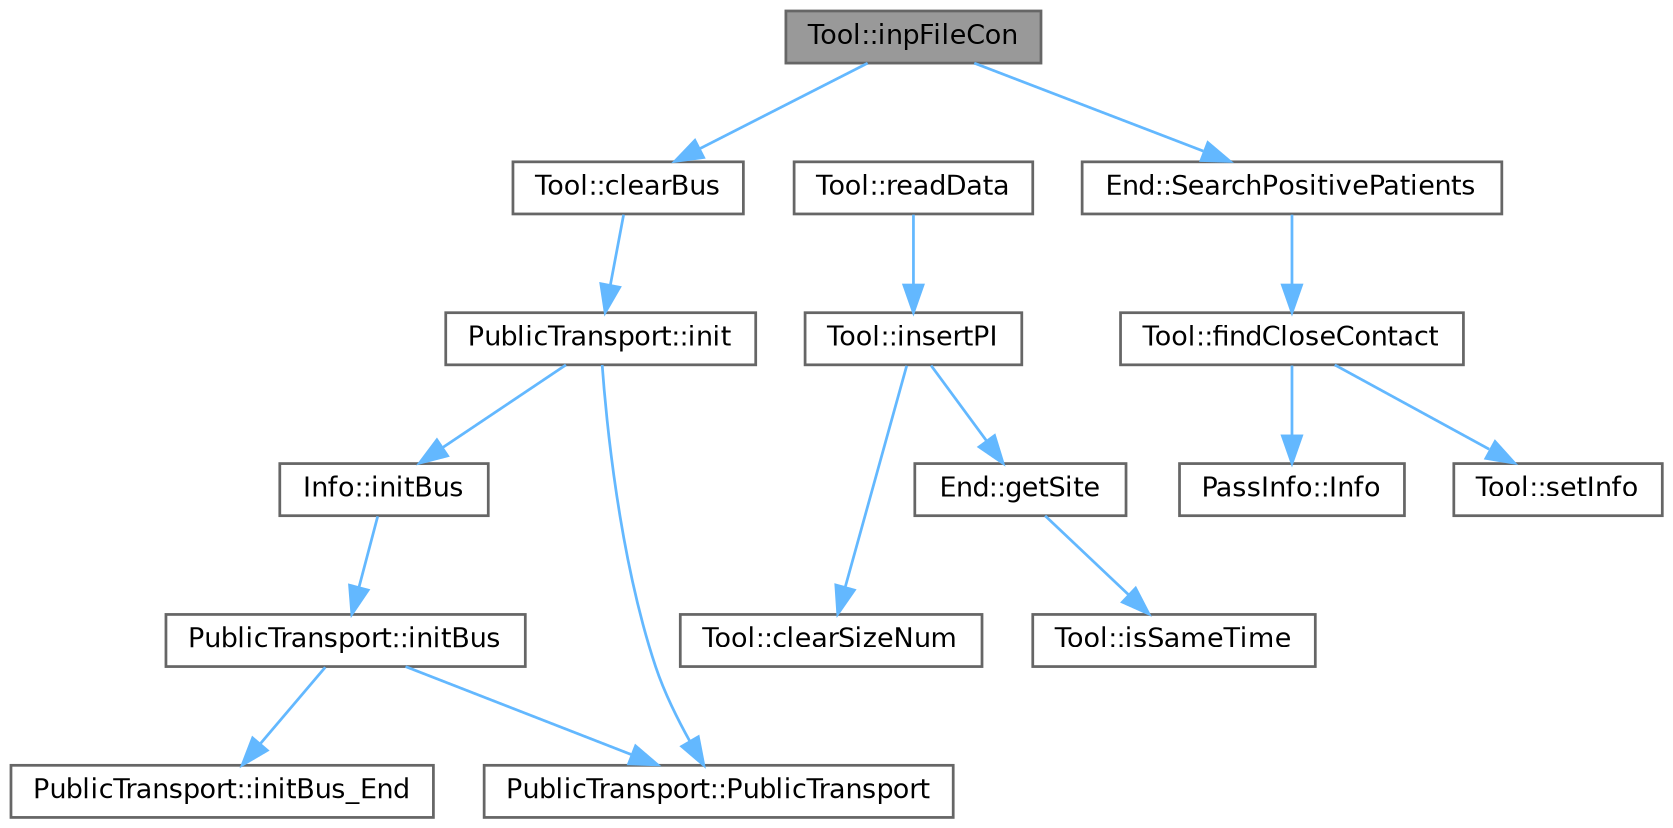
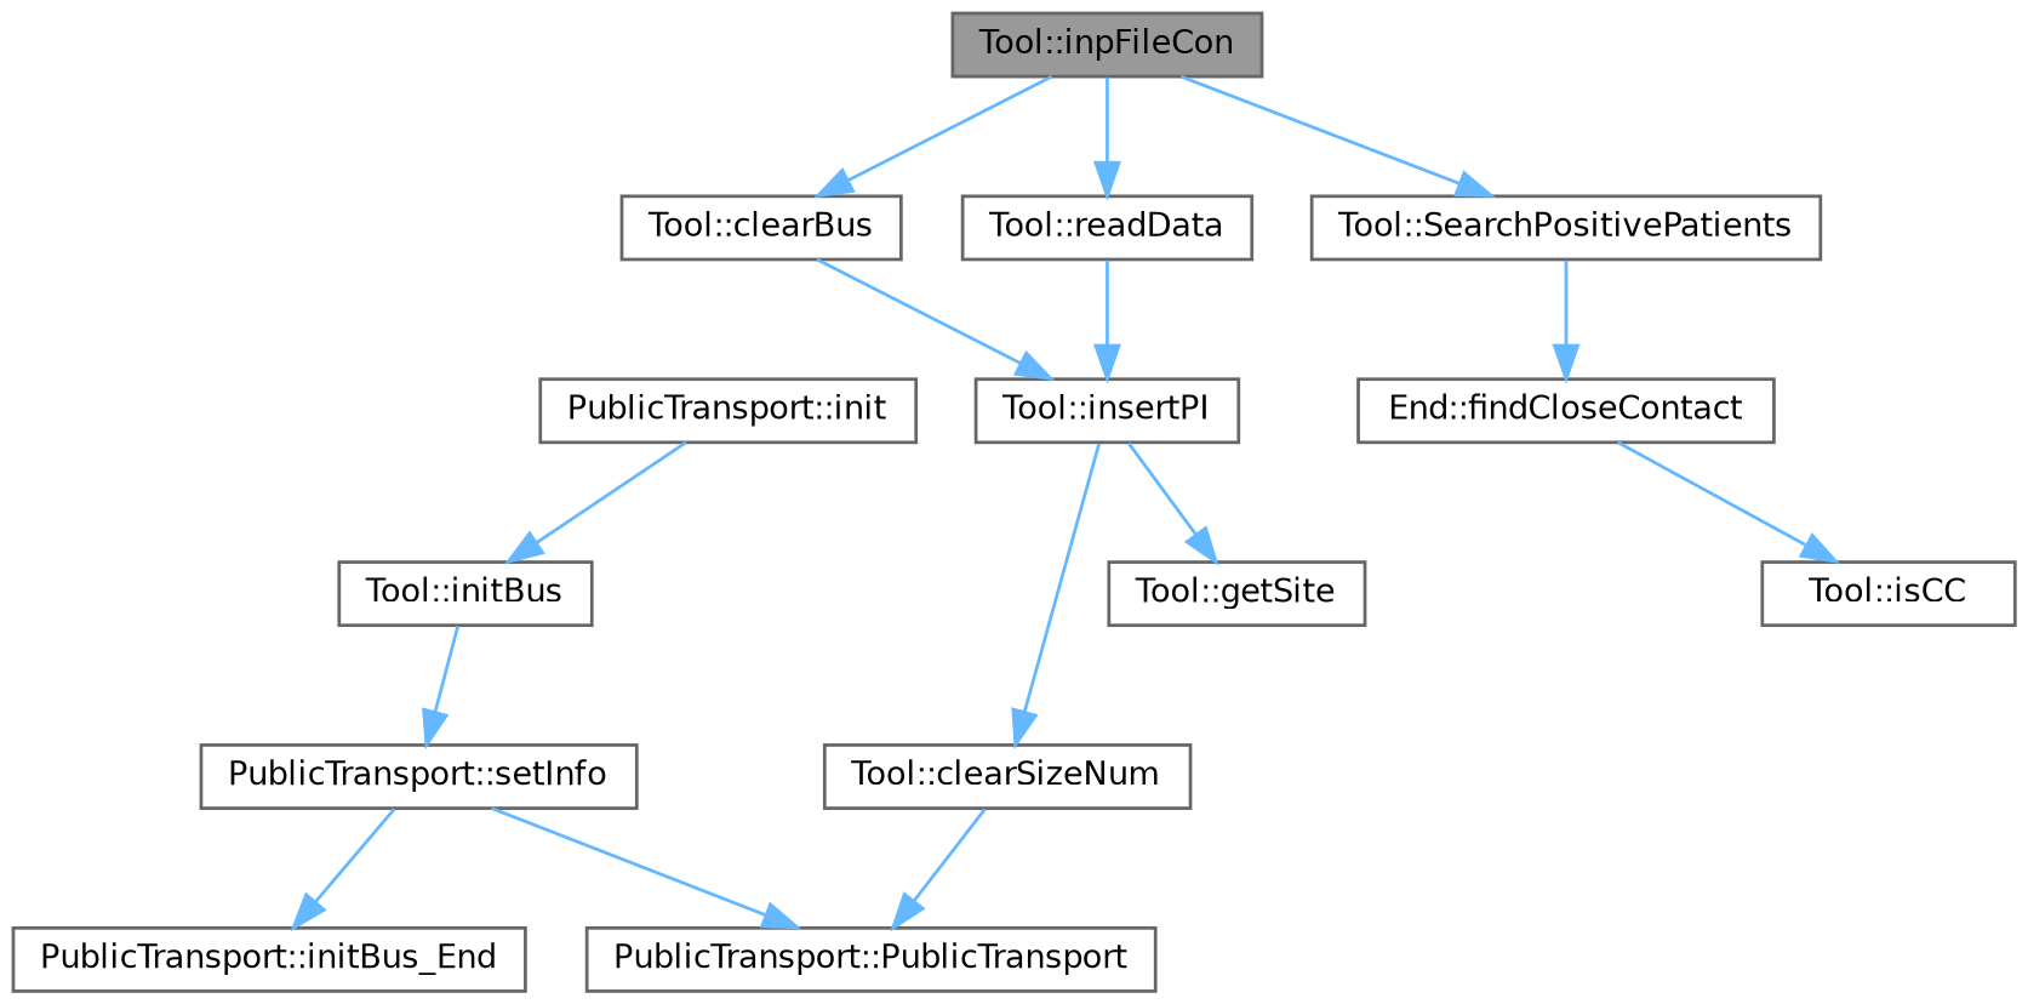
  digraph {
    rankdir=TB
    node [color=grey40 fillcolor=white fontname=Helvetica fontsize=10 shape=box style=filled]
    edge [color=steelblue1 fontname=Helvetica fontsize=10 labelfontname=Helvetica labelfontsize=10 style=solid]
    n1 [color=gray40 fillcolor=grey60 fontcolor=black height=0.2 label="Tool::inpFileCon" width=0.4]
    n2 [height=0.2 label="Tool::clearBus" width=0.4]
    n3 [height=0.2 label="Tool::readData" width=0.4]
-   n4 [height=0.2 label="End::SearchPositivePatients" width=0.4]
+   n4 [height=0.2 label="Tool::SearchPositivePatients" width=0.4]
    n5 [height=0.2 label="PublicTransport::init" width=0.4]
    n6 [height=0.2 label="Tool::insertPI" width=0.4]
-   n7 [height=0.2 label="Tool::findCloseContact" width=0.4]
-   n8 [height=0.2 label="Info::initBus" width=0.4]
+   n7 [height=0.2 label="End::findCloseContact" width=0.4]
+   n8 [height=0.2 label="Tool::initBus" width=0.4]
    n9 [height=0.2 label="PublicTransport::PublicTransport" width=0.4]
-   n10 [height=0.2 label="PublicTransport::initBus" width=0.4]
+   n10 [height=0.2 label="PublicTransport::setInfo" width=0.4]
    n11 [height=0.2 label="PublicTransport::initBus_End" width=0.4]
    n12 [height=0.2 label="Tool::clearSizeNum" width=0.4]
-   n13 [height=0.2 label="End::getSite" width=0.4]
-   n14 [height=0.2 label="Tool::isSameTime" width=0.4]
-   n15 [height=0.2 label="PassInfo::Info" width=0.4]
-   n16 [height=0.2 label="Tool::setInfo" width=0.4]
+   n13 [height=0.2 label="Tool::getSite" width=0.4]
+   n16 [height=0.2 label="Tool::isCC" width=0.4]
    n1 -> n2
+   n1 -> n3
    n1 -> n4
-   n2 -> n5
+   n2 -> n6
    n3 -> n6
    n4 -> n7
    n5 -> n8
-   n5 -> n9
+   n12 -> n9
    n6 -> n12
    n6 -> n13
-   n7 -> n15
    n7 -> n16
    n8 -> n10
    n10 -> n9
    n10 -> n11
-   n13 -> n14
  }
